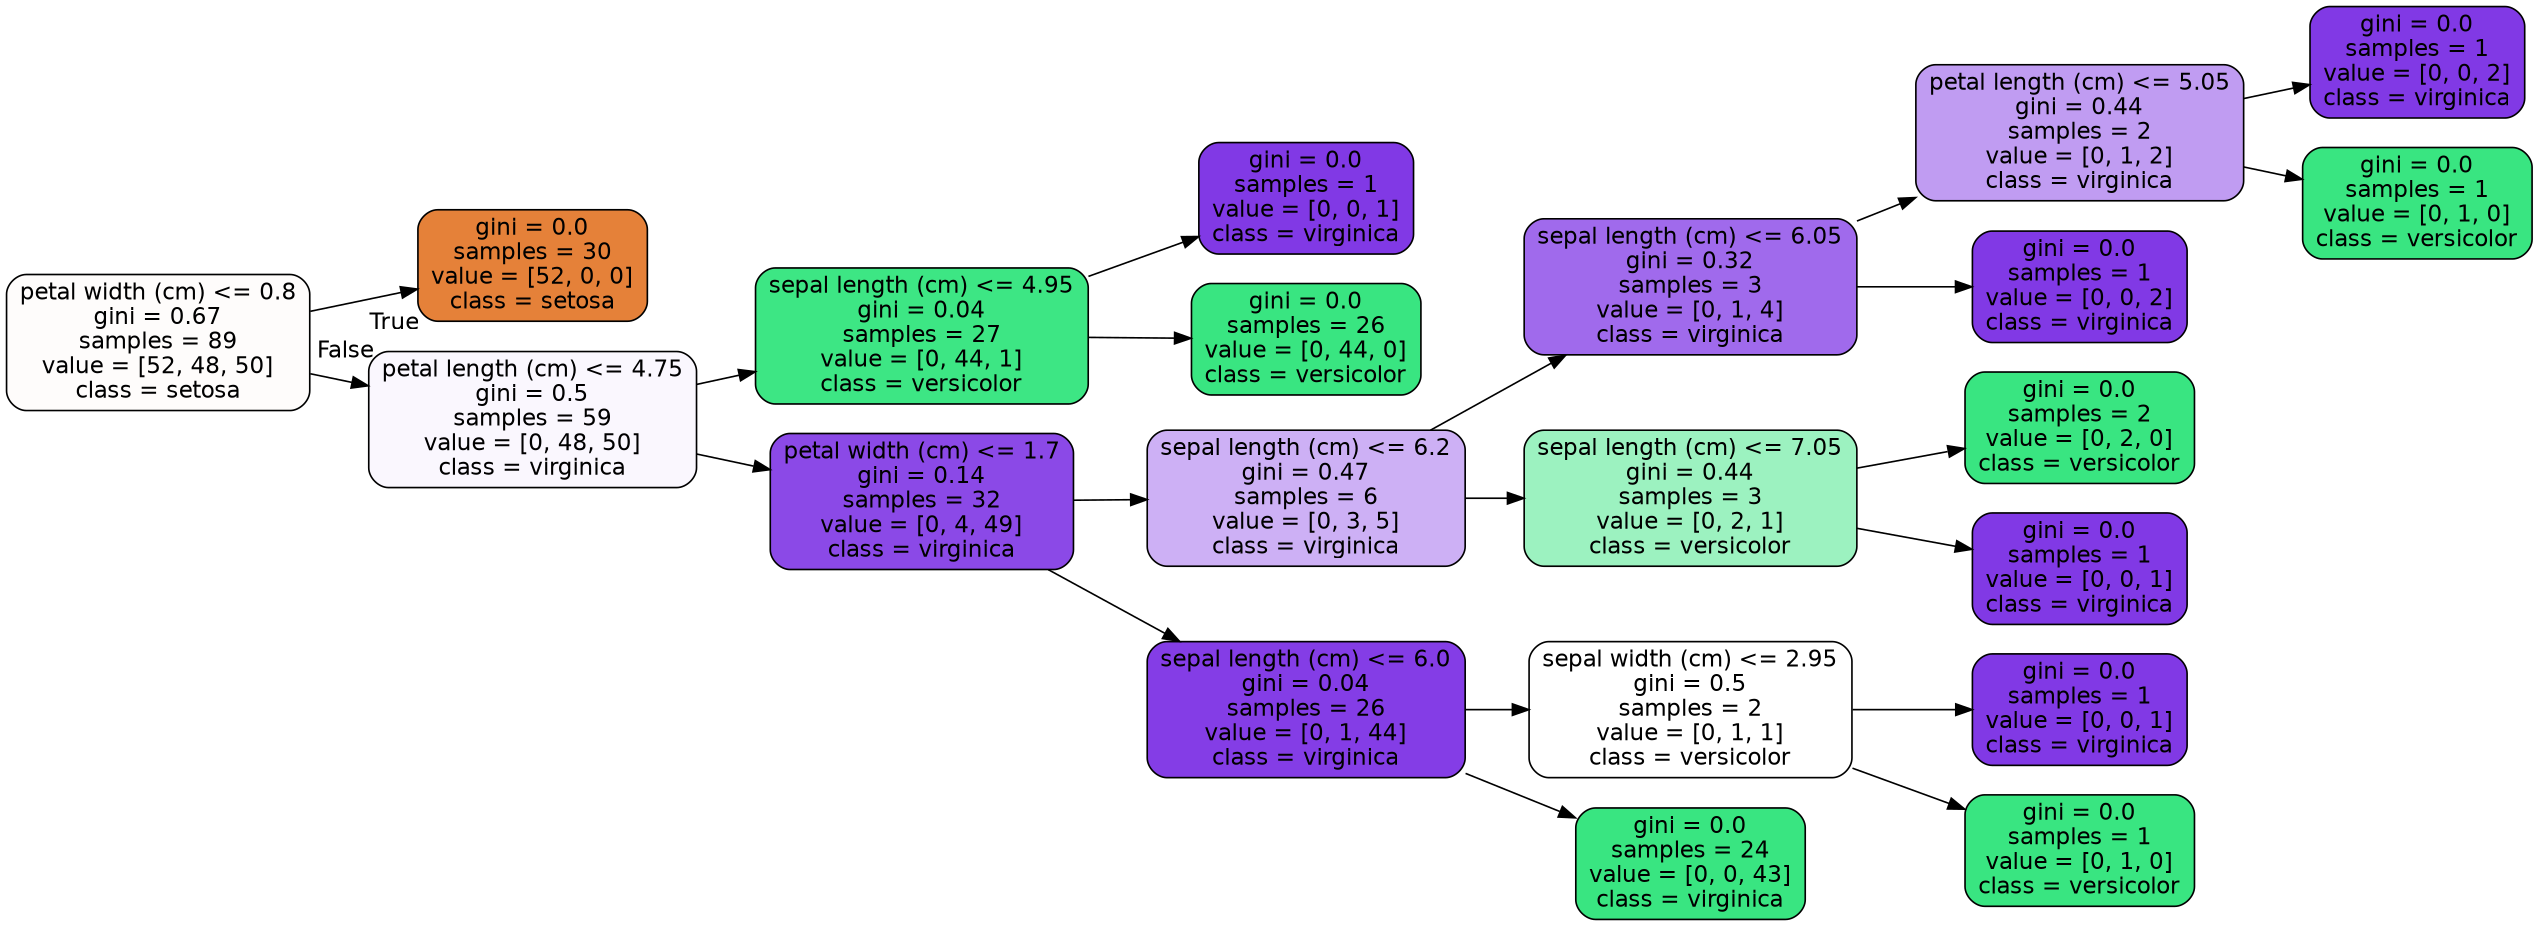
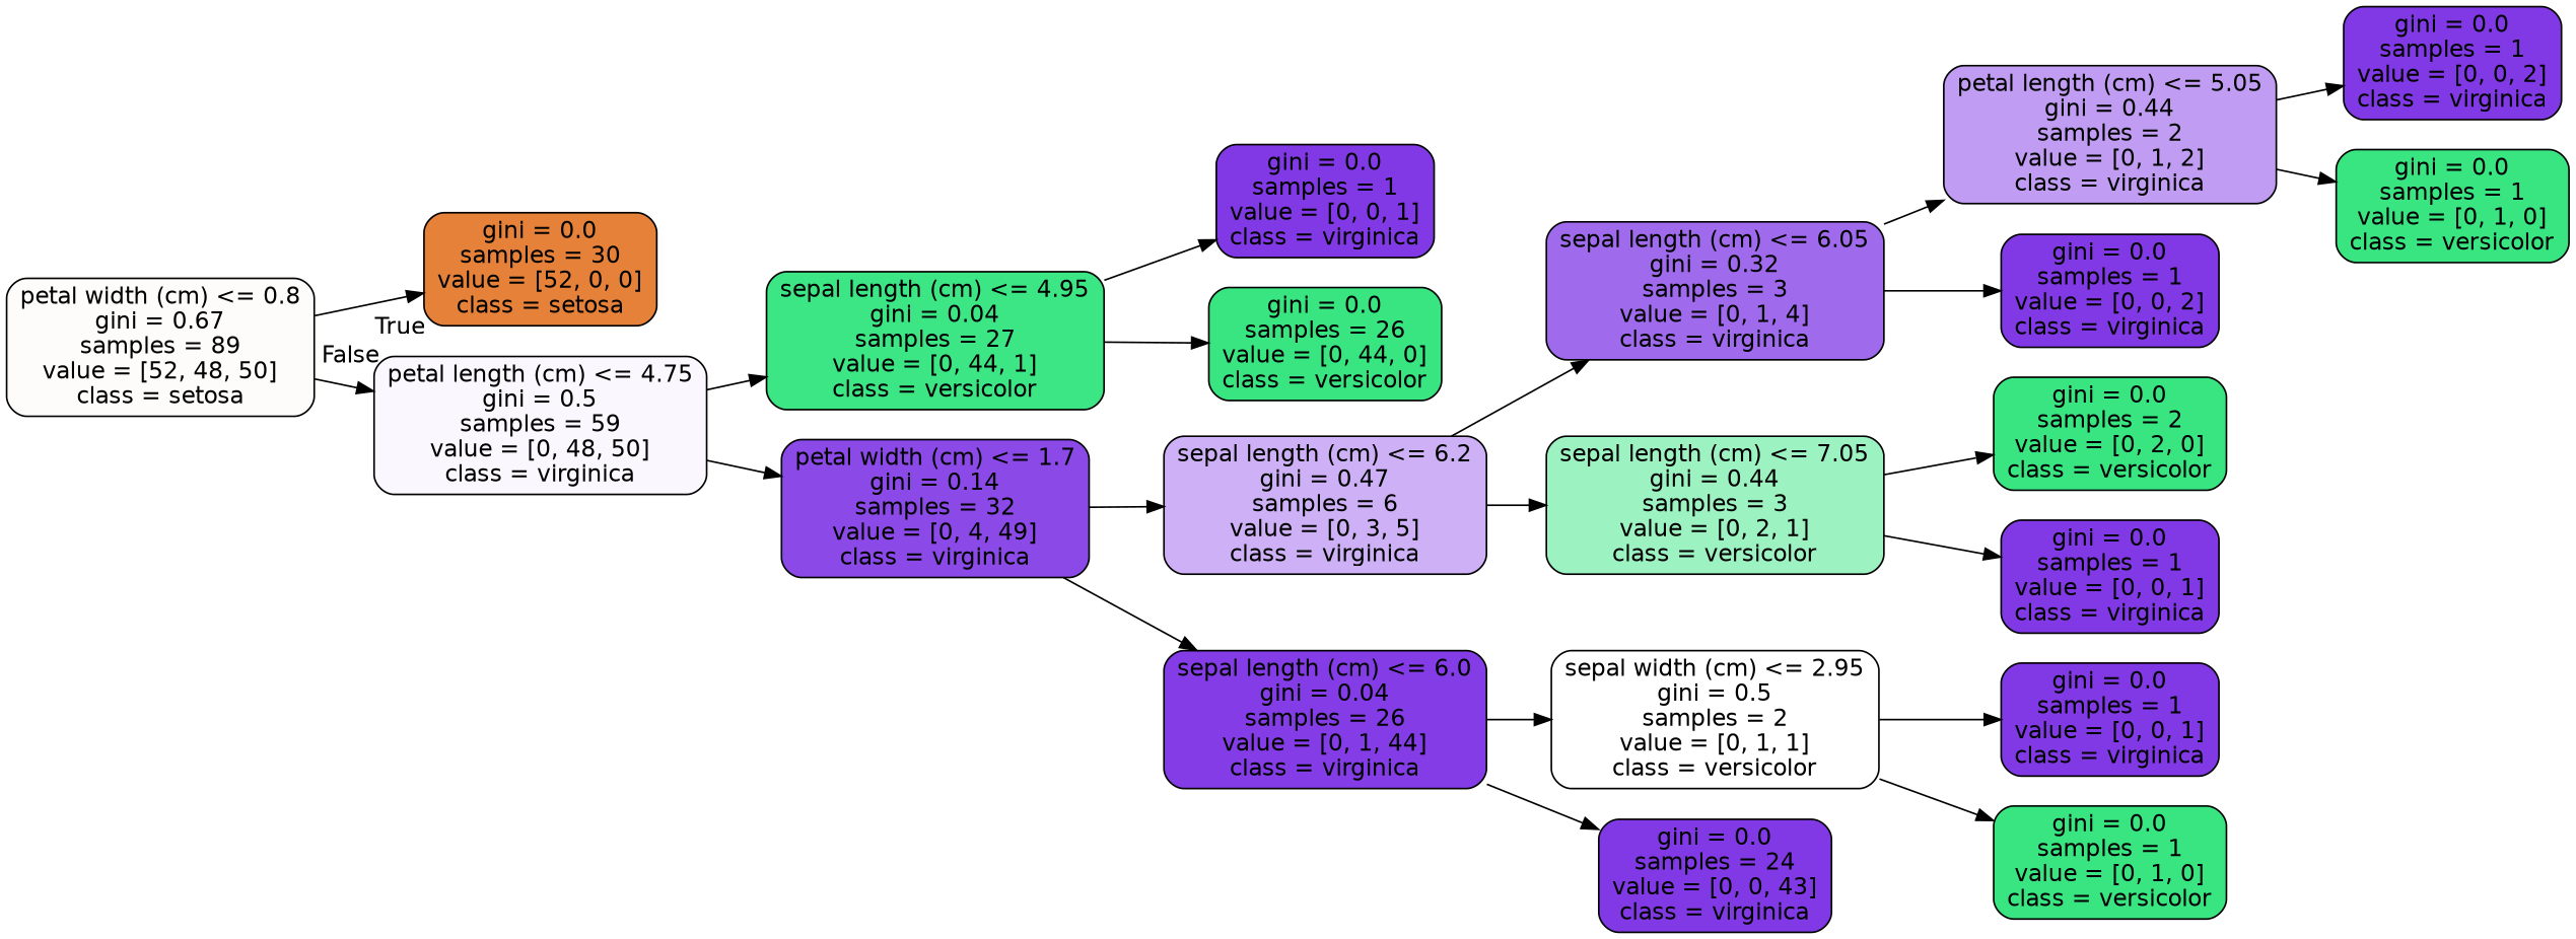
  digraph {
    rankdir=LR
    node [color=black fillcolor="#8139e5" fontname=helvetica shape=box style="filled, rounded"]
    edge [fontname=helvetica]
    n1 [fillcolor="#fefcfb" label="petal width (cm) <= 0.8\ngini = 0.67\nsamples = 89\nvalue = [52, 48, 50]\nclass = setosa"]
    n2 [fillcolor="#e58139" label="gini = 0.0\nsamples = 30\nvalue = [52, 0, 0]\nclass = setosa"]
    n3 [fillcolor="#faf7fe" label="petal length (cm) <= 4.75\ngini = 0.5\nsamples = 59\nvalue = [0, 48, 50]\nclass = virginica"]
    n4 [fillcolor="#3de684" label="sepal length (cm) <= 4.95\ngini = 0.04\nsamples = 27\nvalue = [0, 44, 1]\nclass = versicolor"]
    n5 [fillcolor="#8b49e7" label="petal width (cm) <= 1.7\ngini = 0.14\nsamples = 32\nvalue = [0, 4, 49]\nclass = virginica"]
    n6 [label="gini = 0.0\nsamples = 1\nvalue = [0, 0, 1]\nclass = virginica"]
    n7 [fillcolor="#39e581" label="gini = 0.0\nsamples = 26\nvalue = [0, 44, 0]\nclass = versicolor"]
    n8 [fillcolor="#cdb0f5" label="sepal length (cm) <= 6.2\ngini = 0.47\nsamples = 6\nvalue = [0, 3, 5]\nclass = virginica"]
    n9 [fillcolor="#843de6" label="sepal length (cm) <= 6.0\ngini = 0.04\nsamples = 26\nvalue = [0, 1, 44]\nclass = virginica"]
    n10 [fillcolor="#a06aec" label="sepal length (cm) <= 6.05\ngini = 0.32\nsamples = 3\nvalue = [0, 1, 4]\nclass = virginica"]
    n11 [fillcolor="#9cf2c0" label="sepal length (cm) <= 7.05\ngini = 0.44\nsamples = 3\nvalue = [0, 2, 1]\nclass = versicolor"]
    n12 [fillcolor="#c09cf2" label="petal length (cm) <= 5.05\ngini = 0.44\nsamples = 2\nvalue = [0, 1, 2]\nclass = virginica"]
    n13 [label="gini = 0.0\nsamples = 1\nvalue = [0, 0, 2]\nclass = virginica"]
    n14 [label="gini = 0.0\nsamples = 1\nvalue = [0, 0, 2]\nclass = virginica"]
    n15 [fillcolor="#39e581" label="gini = 0.0\nsamples = 1\nvalue = [0, 1, 0]\nclass = versicolor"]
    n16 [fillcolor="#39e581" label="gini = 0.0\nsamples = 2\nvalue = [0, 2, 0]\nclass = versicolor"]
    n17 [label="gini = 0.0\nsamples = 1\nvalue = [0, 0, 1]\nclass = virginica"]
    n18 [fillcolor="#ffffff" label="sepal width (cm) <= 2.95\ngini = 0.5\nsamples = 2\nvalue = [0, 1, 1]\nclass = versicolor"]
-   n19 [fillcolor="#39e581" label="gini = 0.0\nsamples = 24\nvalue = [0, 0, 43]\nclass = virginica"]
+   n19 [label="gini = 0.0\nsamples = 24\nvalue = [0, 0, 43]\nclass = virginica"]
    n20 [label="gini = 0.0\nsamples = 1\nvalue = [0, 0, 1]\nclass = virginica"]
    n21 [fillcolor="#39e581" label="gini = 0.0\nsamples = 1\nvalue = [0, 1, 0]\nclass = versicolor"]
    n1 -> n2 [headlabel=True labelangle=45 labeldistance=2.5]
    n1 -> n3 [headlabel=False labelangle=-45 labeldistance=2.5]
    n3 -> n4
    n3 -> n5
    n4 -> n6
    n4 -> n7
    n5 -> n8
    n5 -> n9
    n8 -> n10
    n8 -> n11
    n9 -> n18
    n9 -> n19
    n10 -> n12
    n10 -> n13
    n11 -> n16
    n11 -> n17
    n12 -> n14
    n12 -> n15
    n18 -> n20
    n18 -> n21
  }
